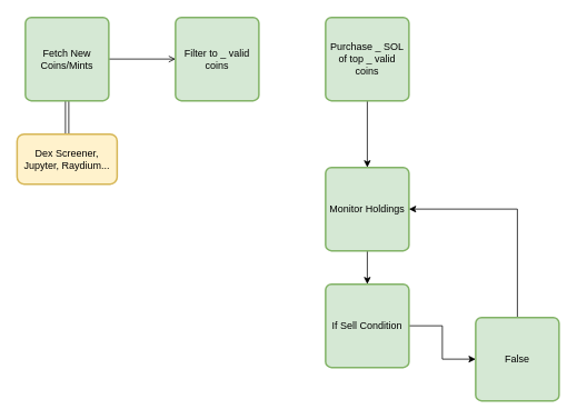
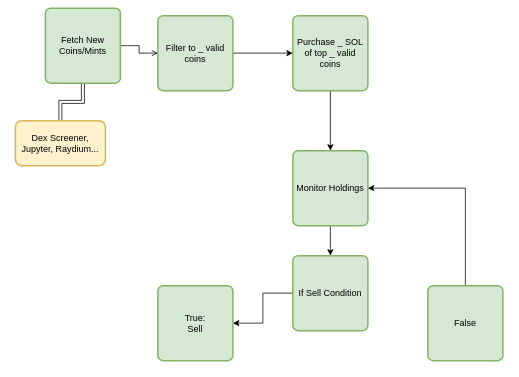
  <mxCell id="0" />
  <mxCell id="1" parent="0" />
  <mxCell id="2" value="" style="edgeStyle=orthogonalEdgeStyle;rounded=0;orthogonalLoop=1;jettySize=auto;html=1;endArrow=open;" edge="1" parent="1" source="4" target="6"><mxGeometry relative="1" as="geometry" /></mxCell>
  <mxCell id="3" value="" style="edgeStyle=orthogonalEdgeStyle;rounded=0;orthogonalLoop=1;jettySize=auto;html=1;shape=link;" edge="1" parent="1" source="4" target="17"><mxGeometry relative="1" as="geometry" /></mxCell>
- <mxCell id="4" value="Fetch New Coins/Mints" style="rounded=1;whiteSpace=wrap;html=1;absoluteArcSize=1;arcSize=14;strokeWidth=2;fillColor=#d5e8d4;strokeColor=#82b366;" vertex="1" parent="1"><mxGeometry x="30" y="20" width="100" height="100" as="geometry" /></mxCell>
+ <mxCell id="4" value="Fetch New Coins/Mints" style="rounded=1;whiteSpace=wrap;html=1;absoluteArcSize=1;arcSize=14;strokeWidth=2;fillColor=#d5e8d4;strokeColor=#82b366;" vertex="1" parent="1"><mxGeometry x="60" y="10" width="100" height="100" as="geometry" /></mxCell>
+ <mxCell id="5" value="" style="edgeStyle=orthogonalEdgeStyle;rounded=0;orthogonalLoop=1;jettySize=auto;html=1;" edge="1" parent="1" source="6" target="8"><mxGeometry relative="1" as="geometry" /></mxCell>
  <mxCell id="6" value="Filter to _ valid coins" style="rounded=1;whiteSpace=wrap;html=1;absoluteArcSize=1;arcSize=14;strokeWidth=2;fillColor=#d5e8d4;strokeColor=#82b366;" vertex="1" parent="1"><mxGeometry x="210" y="20" width="100" height="100" as="geometry" /></mxCell>
  <mxCell id="7" value="" style="edgeStyle=orthogonalEdgeStyle;rounded=0;orthogonalLoop=1;jettySize=auto;html=1;" edge="1" parent="1" source="8" target="10"><mxGeometry relative="1" as="geometry" /></mxCell>
  <mxCell id="8" value="Purchase _ SOL of top _ valid coins" style="rounded=1;whiteSpace=wrap;html=1;absoluteArcSize=1;arcSize=14;strokeWidth=2;fillColor=#d5e8d4;strokeColor=#82b366;" vertex="1" parent="1"><mxGeometry x="390" y="20" width="100" height="100" as="geometry" /></mxCell>
  <mxCell id="9" value="" style="edgeStyle=orthogonalEdgeStyle;rounded=0;orthogonalLoop=1;jettySize=auto;html=1;" edge="1" parent="1" source="10" target="13"><mxGeometry relative="1" as="geometry" /></mxCell>
  <mxCell id="10" value="Monitor Holdings" style="rounded=1;whiteSpace=wrap;html=1;absoluteArcSize=1;arcSize=14;strokeWidth=2;fillColor=#d5e8d4;strokeColor=#82b366;" vertex="1" parent="1"><mxGeometry x="390" y="200" width="100" height="100" as="geometry" /></mxCell>
- <mxCell id="12" value="" style="edgeStyle=orthogonalEdgeStyle;rounded=0;orthogonalLoop=1;jettySize=auto;html=1;" edge="1" parent="1" source="13" target="16"><mxGeometry relative="1" as="geometry" /></mxCell>
+ <mxCell id="11" value="" style="edgeStyle=orthogonalEdgeStyle;rounded=0;orthogonalLoop=1;jettySize=auto;html=1;" edge="1" parent="1" source="13" target="14"><mxGeometry relative="1" as="geometry" /></mxCell>
  <mxCell id="13" value="If Sell Condition" style="rounded=1;whiteSpace=wrap;html=1;absoluteArcSize=1;arcSize=14;strokeWidth=2;fillColor=#d5e8d4;strokeColor=#82b366;" vertex="1" parent="1"><mxGeometry x="390" y="340" width="100" height="100" as="geometry" /></mxCell>
+ <mxCell id="14" value="True:&lt;br&gt;Sell" style="rounded=1;whiteSpace=wrap;html=1;absoluteArcSize=1;arcSize=14;strokeWidth=2;fillColor=#d5e8d4;strokeColor=#82b366;" vertex="1" parent="1"><mxGeometry x="210" y="380" width="100" height="100" as="geometry" /></mxCell>
  <mxCell id="15" style="edgeStyle=orthogonalEdgeStyle;rounded=0;orthogonalLoop=1;jettySize=auto;html=1;entryX=1;entryY=0.5;entryDx=0;entryDy=0;" edge="1" parent="1" source="16" target="10"><mxGeometry relative="1" as="geometry"><mxPoint x="620" y="250" as="targetPoint" /><Array as="points"><mxPoint x="620" y="250" /></Array></mxGeometry></mxCell>
  <mxCell id="16" value="False" style="rounded=1;whiteSpace=wrap;html=1;absoluteArcSize=1;arcSize=14;strokeWidth=2;fillColor=#d5e8d4;strokeColor=#82b366;" vertex="1" parent="1"><mxGeometry x="570" y="380" width="100" height="100" as="geometry" /></mxCell>
  <mxCell id="17" value="Dex Screener, Jupyter, Raydium..." style="rounded=1;whiteSpace=wrap;html=1;arcSize=14;strokeWidth=2;fillColor=#fff2cc;strokeColor=#d6b656;" vertex="1" parent="1"><mxGeometry x="20" y="160" width="120" height="60" as="geometry" /></mxCell>
